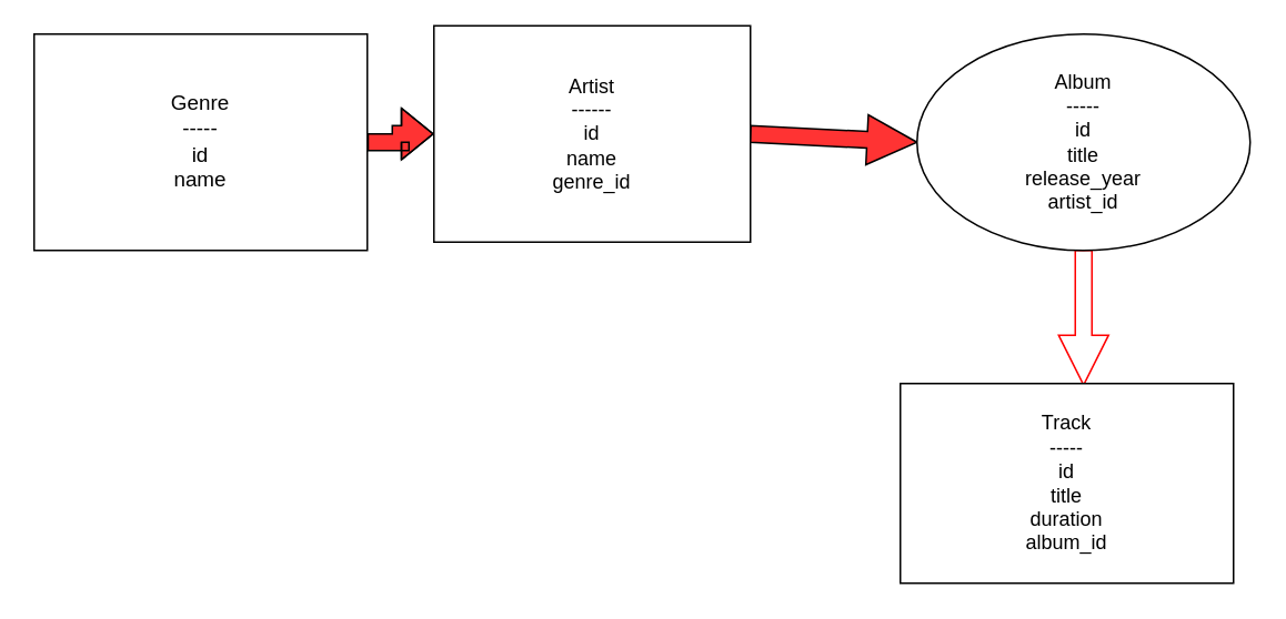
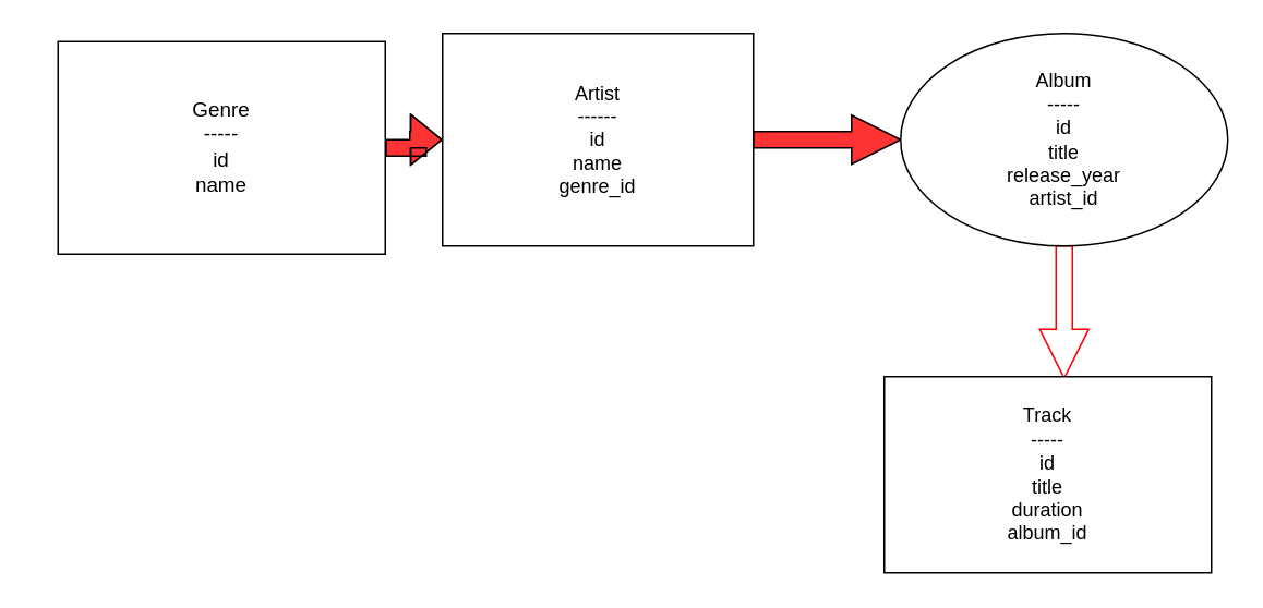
  <mxCell id="0" />
  <mxCell id="1" parent="0" />
  <mxCell id="2" value="" style="edgeStyle=orthogonalEdgeStyle;rounded=0;orthogonalLoop=1;jettySize=auto;html=1;shape=flexArrow;fillColor=#FF3333;" edge="1" parent="1" source="3" target="5"><mxGeometry relative="1" as="geometry" /></mxCell>
- <mxCell id="3" value="&lt;div&gt;&lt;span style=&quot;font-size: 12.573px;&quot;&gt;Genre&lt;/span&gt;&lt;/div&gt;&lt;div&gt;&lt;span style=&quot;font-size: 12.573px;&quot;&gt;-----&lt;/span&gt;&lt;/div&gt;&lt;div&gt;&lt;span style=&quot;font-size: 12.573px;&quot;&gt;id&lt;/span&gt;&lt;/div&gt;&lt;div&gt;&lt;span style=&quot;font-size: 12.573px;&quot;&gt;name&lt;/span&gt;&lt;/div&gt;" style="rounded=0;whiteSpace=wrap;html=1;" vertex="1" parent="1"><mxGeometry x="20" y="20" width="200" height="130" as="geometry" /></mxCell>
+ <mxCell id="3" value="&lt;div&gt;&lt;span style=&quot;font-size: 12.573px;&quot;&gt;Genre&lt;/span&gt;&lt;/div&gt;&lt;div&gt;&lt;span style=&quot;font-size: 12.573px;&quot;&gt;-----&lt;/span&gt;&lt;/div&gt;&lt;div&gt;&lt;span style=&quot;font-size: 12.573px;&quot;&gt;id&lt;/span&gt;&lt;/div&gt;&lt;div&gt;&lt;span style=&quot;font-size: 12.573px;&quot;&gt;name&lt;/span&gt;&lt;/div&gt;" style="rounded=0;whiteSpace=wrap;html=1;" vertex="1" parent="1"><mxGeometry x="35" y="25" width="200" height="130" as="geometry" /></mxCell>
  <mxCell id="4" value="" style="edgeStyle=orthogonalEdgeStyle;rounded=0;orthogonalLoop=1;jettySize=auto;html=1;shape=arrow;fillColor=#FF3333;" edge="1" parent="1" source="5" target="7"><mxGeometry relative="1" as="geometry" /></mxCell>
- <mxCell id="5" value="&lt;div&gt;Artist&lt;/div&gt;&lt;div&gt;------&lt;/div&gt;&lt;div&gt;id&lt;/div&gt;&lt;div&gt;name&lt;/div&gt;&lt;div&gt;genre_id&lt;/div&gt;" style="rounded=0;whiteSpace=wrap;html=1;" vertex="1" parent="1"><mxGeometry x="260" y="15" width="190" height="130" as="geometry" /></mxCell>
+ <mxCell id="5" value="&lt;div&gt;Artist&lt;/div&gt;&lt;div&gt;------&lt;/div&gt;&lt;div&gt;id&lt;/div&gt;&lt;div&gt;name&lt;/div&gt;&lt;div&gt;genre_id&lt;/div&gt;" style="rounded=0;whiteSpace=wrap;html=1;" vertex="1" parent="1"><mxGeometry x="270" y="20" width="190" height="130" as="geometry" /></mxCell>
  <mxCell id="6" value="" style="edgeStyle=orthogonalEdgeStyle;rounded=0;orthogonalLoop=1;jettySize=auto;html=1;strokeColor=#FF0000;shape=arrow;entryX=0.55;entryY=0.008;entryDx=0;entryDy=0;entryPerimeter=0;" edge="1" parent="1" source="7" target="8"><mxGeometry relative="1" as="geometry" /></mxCell>
  <mxCell id="7" value="&lt;div&gt;Album&lt;/div&gt;&lt;div&gt;-----&lt;/div&gt;&lt;div&gt;id&lt;/div&gt;&lt;div&gt;title&lt;/div&gt;&lt;div&gt;release_year&lt;/div&gt;&lt;div&gt;artist_id&lt;/div&gt;" style="ellipse;whiteSpace=wrap;html=1;" vertex="1" parent="1"><mxGeometry x="550" y="20" width="200" height="130" as="geometry" /></mxCell>
  <mxCell id="8" value="&lt;div&gt;Track&lt;/div&gt;&lt;div&gt;-----&lt;/div&gt;&lt;div&gt;id&lt;/div&gt;&lt;div&gt;title&lt;/div&gt;&lt;div&gt;duration&lt;/div&gt;&lt;div&gt;album_id&lt;/div&gt;" style="rounded=0;whiteSpace=wrap;html=1;" vertex="1" parent="1"><mxGeometry x="540" y="230" width="200" height="120" as="geometry" /></mxCell>
